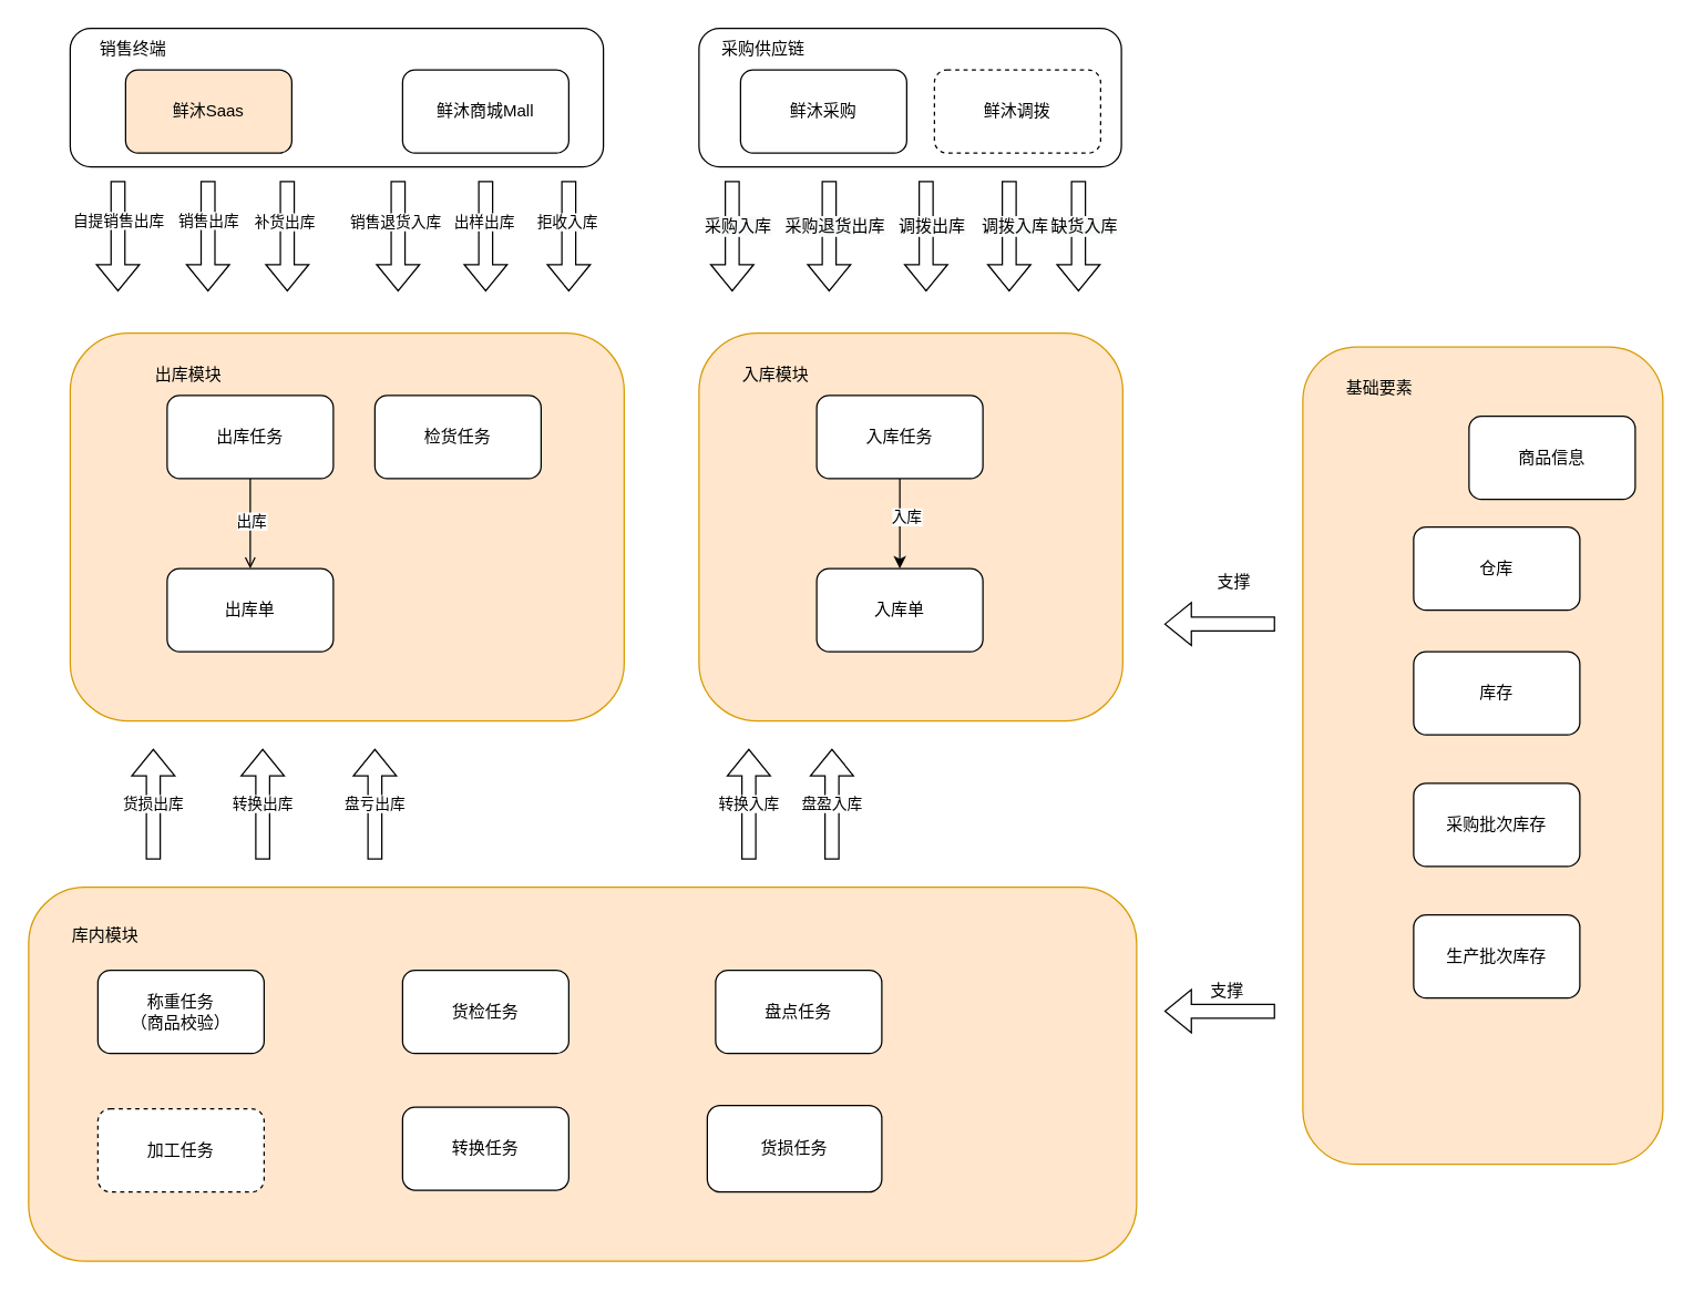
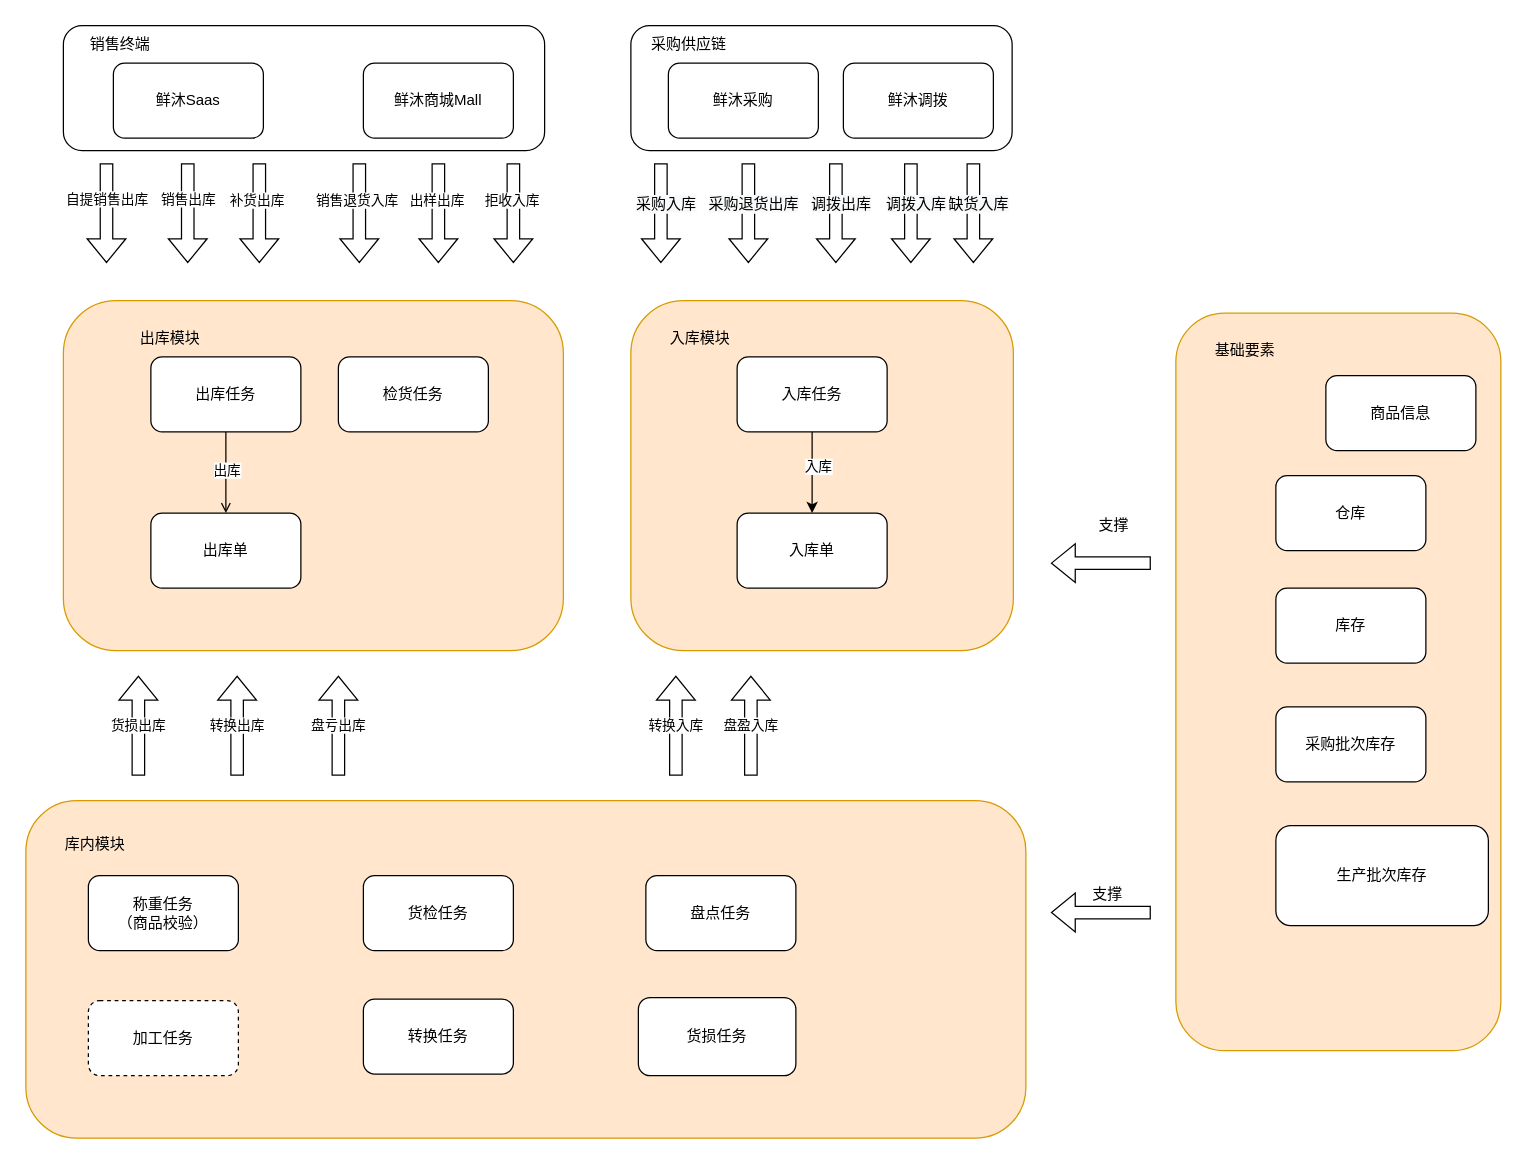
  <mxCell id="0" />
  <mxCell id="1" parent="0" />
  <mxCell id="2" value="" style="rounded=1;whiteSpace=wrap;html=1;fillColor=#ffe6cc;strokeColor=#d79b00;" vertex="1" parent="1"><mxGeometry x="20" y="640" width="800" height="270" as="geometry" /></mxCell>
  <mxCell id="3" value="" style="rounded=1;whiteSpace=wrap;html=1;" vertex="1" parent="1"><mxGeometry x="504" y="20" width="305" height="100" as="geometry" /></mxCell>
  <mxCell id="4" value="" style="rounded=1;whiteSpace=wrap;html=1;" vertex="1" parent="1"><mxGeometry x="50" y="20" width="385" height="100" as="geometry" /></mxCell>
  <mxCell id="5" value="" style="rounded=1;whiteSpace=wrap;html=1;fillColor=#ffe6cc;strokeColor=#d79b00;" vertex="1" parent="1"><mxGeometry x="504" y="240" width="306" height="280" as="geometry" /></mxCell>
- <mxCell id="6" value="鲜沐Saas" style="rounded=1;whiteSpace=wrap;html=1;fillColor=#ffe6cc;" vertex="1" parent="1"><mxGeometry y="50" width="120" height="60" as="geometry" x="90" /></mxCell>
+ <mxCell id="6" value="鲜沐Saas" style="rounded=1;whiteSpace=wrap;html=1;" vertex="1" parent="1"><mxGeometry y="50" width="120" height="60" as="geometry" x="90" /></mxCell>
  <mxCell id="7" value="鲜沐商城Mall" style="rounded=1;whiteSpace=wrap;html=1;" vertex="1" parent="1"><mxGeometry x="290" y="50" width="120" height="60" as="geometry" /></mxCell>
  <mxCell id="8" value="鲜沐采购" style="rounded=1;whiteSpace=wrap;html=1;" vertex="1" parent="1"><mxGeometry x="534" y="50" width="120" height="60" as="geometry" /></mxCell>
- <mxCell id="9" value="鲜沐调拨" style="rounded=1;whiteSpace=wrap;html=1;dashed=1;" vertex="1" parent="1"><mxGeometry x="674" y="50" width="120" height="60" as="geometry" /></mxCell>
+ <mxCell id="9" value="鲜沐调拨" style="rounded=1;whiteSpace=wrap;html=1;" vertex="1" parent="1"><mxGeometry x="674" y="50" width="120" height="60" as="geometry" /></mxCell>
  <mxCell id="10" value="" style="rounded=1;whiteSpace=wrap;html=1;fillColor=#ffe6cc;strokeColor=#d79b00;" vertex="1" parent="1"><mxGeometry x="50" y="240" width="400" height="280" as="geometry" /></mxCell>
  <mxCell id="11" style="edgeStyle=orthogonalEdgeStyle;rounded=0;orthogonalLoop=1;jettySize=auto;html=1;exitX=0.5;exitY=1;exitDx=0;exitDy=0;endArrow=open;" edge="1" parent="1" source="13" target="19"><mxGeometry relative="1" as="geometry" /></mxCell>
  <mxCell id="12" value="出库" style="edgeLabel;html=1;align=center;verticalAlign=middle;resizable=0;points=[];" vertex="1" connectable="0" parent="11"><mxGeometry x="-0.123" relative="1" as="geometry"><mxPoint y="1" as="offset" /></mxGeometry></mxCell>
  <mxCell id="13" value="出库任务" style="rounded=1;whiteSpace=wrap;html=1;" vertex="1" parent="1"><mxGeometry x="120" y="285" width="120" height="60" as="geometry" /></mxCell>
  <mxCell id="14" style="edgeStyle=orthogonalEdgeStyle;rounded=0;orthogonalLoop=1;jettySize=auto;html=1;exitX=0.5;exitY=1;exitDx=0;exitDy=0;" edge="1" parent="1" source="16" target="20"><mxGeometry relative="1" as="geometry" /></mxCell>
  <mxCell id="15" value="入库" style="edgeLabel;html=1;align=center;verticalAlign=middle;resizable=0;points=[];" vertex="1" connectable="0" parent="14"><mxGeometry x="-0.215" y="4" relative="1" as="geometry"><mxPoint y="1" as="offset" /></mxGeometry></mxCell>
  <mxCell id="16" value="入库任务" style="rounded=1;whiteSpace=wrap;html=1;" vertex="1" parent="1"><mxGeometry x="589" y="285" width="120" height="60" as="geometry" /></mxCell>
  <mxCell id="17" value="出库模块" style="text;html=1;align=center;verticalAlign=middle;resizable=0;points=[];autosize=1;strokeColor=none;fillColor=none;" vertex="1" parent="1"><mxGeometry x="100" y="255" width="70" height="30" as="geometry" /></mxCell>
  <mxCell id="18" value="入库模块" style="text;html=1;align=center;verticalAlign=middle;resizable=0;points=[];autosize=1;strokeColor=none;fillColor=none;" vertex="1" parent="1"><mxGeometry x="524" y="255" width="70" height="30" as="geometry" /></mxCell>
  <mxCell id="19" value="出库单" style="rounded=1;whiteSpace=wrap;html=1;" vertex="1" parent="1"><mxGeometry x="120" y="410" width="120" height="60" as="geometry" /></mxCell>
  <mxCell id="20" value="入库单" style="rounded=1;whiteSpace=wrap;html=1;" vertex="1" parent="1"><mxGeometry x="589" y="410" width="120" height="60" as="geometry" /></mxCell>
  <mxCell id="21" value="" style="shape=flexArrow;endArrow=classic;html=1;rounded=0;" edge="1" parent="1"><mxGeometry width="50" height="50" relative="1" as="geometry"><mxPoint x="149.5" y="130" as="sourcePoint" /><mxPoint x="149.5" y="210" as="targetPoint" /></mxGeometry></mxCell>
  <mxCell id="22" value="销售出库" style="edgeLabel;html=1;align=center;verticalAlign=middle;resizable=0;points=[];" vertex="1" connectable="0" parent="21"><mxGeometry x="-0.3" relative="1" as="geometry"><mxPoint as="offset" /></mxGeometry></mxCell>
  <mxCell id="23" value="" style="shape=flexArrow;endArrow=classic;html=1;rounded=0;" edge="1" parent="1"><mxGeometry width="50" height="50" relative="1" as="geometry"><mxPoint x="206.75" y="130" as="sourcePoint" /><mxPoint x="206.75" y="210" as="targetPoint" /></mxGeometry></mxCell>
  <mxCell id="24" value="补货出库" style="edgeLabel;html=1;align=center;verticalAlign=middle;resizable=0;points=[];" vertex="1" connectable="0" parent="23"><mxGeometry x="-0.275" y="-2" relative="1" as="geometry"><mxPoint as="offset" /></mxGeometry></mxCell>
  <mxCell id="25" value="" style="shape=flexArrow;endArrow=classic;html=1;rounded=0;" edge="1" parent="1"><mxGeometry width="50" height="50" relative="1" as="geometry"><mxPoint x="528" y="130" as="sourcePoint" /><mxPoint x="528" y="210" as="targetPoint" /></mxGeometry></mxCell>
  <mxCell id="26" value="&lt;span style=&quot;font-size: 12px; background-color: rgb(248, 249, 250);&quot;&gt;采购入库&lt;/span&gt;" style="edgeLabel;html=1;align=center;verticalAlign=middle;resizable=0;points=[];" vertex="1" connectable="0" parent="25"><mxGeometry x="-0.2" y="3" relative="1" as="geometry"><mxPoint as="offset" /></mxGeometry></mxCell>
  <mxCell id="27" value="" style="shape=flexArrow;endArrow=classic;html=1;rounded=0;" edge="1" parent="1"><mxGeometry width="50" height="50" relative="1" as="geometry"><mxPoint x="286.75" y="130" as="sourcePoint" /><mxPoint x="286.75" y="210" as="targetPoint" /></mxGeometry></mxCell>
  <mxCell id="28" value="销售退货入库" style="edgeLabel;html=1;align=center;verticalAlign=middle;resizable=0;points=[];" vertex="1" connectable="0" parent="27"><mxGeometry x="-0.275" y="-2" relative="1" as="geometry"><mxPoint as="offset" /></mxGeometry></mxCell>
  <mxCell id="29" value="" style="shape=flexArrow;endArrow=classic;html=1;rounded=0;" edge="1" parent="1"><mxGeometry width="50" height="50" relative="1" as="geometry"><mxPoint x="598" y="130" as="sourcePoint" /><mxPoint x="598" y="210" as="targetPoint" /></mxGeometry></mxCell>
  <mxCell id="30" value="&lt;span style=&quot;font-size: 12px; background-color: rgb(248, 249, 250);&quot;&gt;采购退货出库&lt;/span&gt;" style="edgeLabel;html=1;align=center;verticalAlign=middle;resizable=0;points=[];" vertex="1" connectable="0" parent="29"><mxGeometry x="-0.2" y="3" relative="1" as="geometry"><mxPoint as="offset" /></mxGeometry></mxCell>
  <mxCell id="31" value="" style="shape=flexArrow;endArrow=classic;html=1;rounded=0;" edge="1" parent="1"><mxGeometry width="50" height="50" relative="1" as="geometry"><mxPoint x="668" y="130" as="sourcePoint" /><mxPoint x="668" y="210" as="targetPoint" /></mxGeometry></mxCell>
  <mxCell id="32" value="&lt;span style=&quot;font-size: 12px; background-color: rgb(248, 249, 250);&quot;&gt;调拨出库&lt;/span&gt;" style="edgeLabel;html=1;align=center;verticalAlign=middle;resizable=0;points=[];" vertex="1" connectable="0" parent="31"><mxGeometry x="-0.2" y="3" relative="1" as="geometry"><mxPoint as="offset" /></mxGeometry></mxCell>
  <mxCell id="33" value="" style="shape=flexArrow;endArrow=classic;html=1;rounded=0;" edge="1" parent="1"><mxGeometry width="50" height="50" relative="1" as="geometry"><mxPoint x="728" y="130" as="sourcePoint" /><mxPoint x="728" y="210" as="targetPoint" /></mxGeometry></mxCell>
  <mxCell id="34" value="&lt;span style=&quot;font-size: 12px; background-color: rgb(248, 249, 250);&quot;&gt;调拨入库&lt;/span&gt;" style="edgeLabel;html=1;align=center;verticalAlign=middle;resizable=0;points=[];" vertex="1" connectable="0" parent="33"><mxGeometry x="-0.2" y="3" relative="1" as="geometry"><mxPoint as="offset" /></mxGeometry></mxCell>
  <mxCell id="35" value="检货任务" style="rounded=1;whiteSpace=wrap;html=1;" vertex="1" parent="1"><mxGeometry x="270" y="285" width="120" height="60" as="geometry" /></mxCell>
  <mxCell id="36" value="货损任务" style="rounded=1;whiteSpace=wrap;html=1;" vertex="1" parent="1"><mxGeometry x="510" y="797.5" width="126" height="62.5" as="geometry" /></mxCell>
  <mxCell id="37" value="" style="shape=flexArrow;endArrow=classic;html=1;rounded=0;" edge="1" parent="1"><mxGeometry width="50" height="50" relative="1" as="geometry"><mxPoint x="778" y="130" as="sourcePoint" /><mxPoint x="778" y="210" as="targetPoint" /></mxGeometry></mxCell>
  <mxCell id="38" value="&lt;span style=&quot;font-size: 12px; background-color: rgb(248, 249, 250);&quot;&gt;缺货入库&lt;/span&gt;" style="edgeLabel;html=1;align=center;verticalAlign=middle;resizable=0;points=[];" vertex="1" connectable="0" parent="37"><mxGeometry x="-0.2" y="3" relative="1" as="geometry"><mxPoint as="offset" /></mxGeometry></mxCell>
  <mxCell id="39" value="库内模块" style="text;html=1;align=center;verticalAlign=middle;resizable=0;points=[];autosize=1;strokeColor=none;fillColor=none;" vertex="1" parent="1"><mxGeometry x="40" y="660" width="70" height="30" as="geometry" /></mxCell>
  <mxCell id="40" value="货检任务" style="rounded=1;whiteSpace=wrap;html=1;" vertex="1" parent="1"><mxGeometry x="290" y="700" width="120" height="60" as="geometry" /></mxCell>
  <mxCell id="41" value="转换任务" style="rounded=1;whiteSpace=wrap;html=1;" vertex="1" parent="1"><mxGeometry x="290" y="798.75" width="120" height="60" as="geometry" /></mxCell>
  <mxCell id="42" value="盘点任务" style="rounded=1;whiteSpace=wrap;html=1;" vertex="1" parent="1"><mxGeometry x="516" y="700" width="120" height="60" as="geometry" /></mxCell>
  <mxCell id="43" value="加工任务" style="rounded=1;whiteSpace=wrap;html=1;dashed=1;" vertex="1" parent="1"><mxGeometry x="70" y="800" width="120" height="60" as="geometry" /></mxCell>
  <mxCell id="44" value="称重任务&lt;br&gt;（商品校验）" style="rounded=1;whiteSpace=wrap;html=1;" vertex="1" parent="1"><mxGeometry x="70" y="700" width="120" height="60" as="geometry" /></mxCell>
  <mxCell id="45" value="" style="rounded=1;whiteSpace=wrap;html=1;fillColor=#ffe6cc;strokeColor=#d79b00;" vertex="1" parent="1"><mxGeometry x="940" y="250" width="260" height="590" as="geometry" /></mxCell>
  <mxCell id="46" value="基础要素" style="text;html=1;align=center;verticalAlign=middle;resizable=0;points=[];autosize=1;strokeColor=none;fillColor=none;" vertex="1" parent="1"><mxGeometry x="960" y="265" width="70" height="30" as="geometry" /></mxCell>
  <mxCell id="47" value="商品信息" style="rounded=1;whiteSpace=wrap;html=1;" vertex="1" parent="1"><mxGeometry x="1060" y="300" width="120" height="60" as="geometry" /></mxCell>
  <mxCell id="48" value="仓库" style="rounded=1;whiteSpace=wrap;html=1;" vertex="1" parent="1"><mxGeometry x="1020" y="380" width="120" height="60" as="geometry" /></mxCell>
  <mxCell id="49" value="库存" style="rounded=1;whiteSpace=wrap;html=1;" vertex="1" parent="1"><mxGeometry x="1020" y="470" width="120" height="60" as="geometry" /></mxCell>
  <mxCell id="50" value="采购批次库存" style="rounded=1;whiteSpace=wrap;html=1;" vertex="1" parent="1"><mxGeometry x="1020" y="565" width="120" height="60" as="geometry" /></mxCell>
- <mxCell id="51" value="生产批次库存" style="rounded=1;whiteSpace=wrap;html=1;" vertex="1" parent="1"><mxGeometry x="1020" y="660" width="120" height="60" as="geometry" /></mxCell>
+ <mxCell id="51" value="生产批次库存" style="rounded=1;whiteSpace=wrap;html=1;" vertex="1" parent="1"><mxGeometry x="1020" y="660" width="170" height="80" as="geometry" /></mxCell>
  <mxCell id="52" value="销售终端" style="text;html=1;align=center;verticalAlign=middle;resizable=0;points=[];autosize=1;strokeColor=none;fillColor=none;" vertex="1" parent="1"><mxGeometry x="60" y="20" width="70" height="30" as="geometry" /></mxCell>
  <mxCell id="53" value="采购供应链" style="text;html=1;align=center;verticalAlign=middle;resizable=0;points=[];autosize=1;strokeColor=none;fillColor=none;" vertex="1" parent="1"><mxGeometry x="510" y="20" width="80" height="30" as="geometry" /></mxCell>
  <mxCell id="54" value="" style="shape=flexArrow;endArrow=classic;html=1;rounded=0;" edge="1" parent="1"><mxGeometry width="50" height="50" relative="1" as="geometry"><mxPoint x="350" y="130" as="sourcePoint" /><mxPoint x="350" y="210" as="targetPoint" /></mxGeometry></mxCell>
  <mxCell id="55" value="出样出库" style="edgeLabel;html=1;align=center;verticalAlign=middle;resizable=0;points=[];" vertex="1" connectable="0" parent="54"><mxGeometry x="-0.275" y="-2" relative="1" as="geometry"><mxPoint as="offset" /></mxGeometry></mxCell>
  <mxCell id="56" value="" style="shape=flexArrow;endArrow=classic;html=1;rounded=0;" edge="1" parent="1"><mxGeometry width="50" height="50" relative="1" as="geometry"><mxPoint x="84.5" y="130" as="sourcePoint" /><mxPoint x="84.5" y="210" as="targetPoint" /></mxGeometry></mxCell>
  <mxCell id="57" value="自提销售出库" style="edgeLabel;html=1;align=center;verticalAlign=middle;resizable=0;points=[];" vertex="1" connectable="0" parent="56"><mxGeometry x="-0.3" relative="1" as="geometry"><mxPoint as="offset" /></mxGeometry></mxCell>
  <mxCell id="58" value="" style="shape=flexArrow;endArrow=classic;html=1;rounded=0;" edge="1" parent="1"><mxGeometry width="50" height="50" relative="1" as="geometry"><mxPoint x="920" y="450" as="sourcePoint" /><mxPoint x="840" y="450" as="targetPoint" /></mxGeometry></mxCell>
  <mxCell id="59" value="支撑" style="text;html=1;align=center;verticalAlign=middle;resizable=0;points=[];autosize=1;strokeColor=none;fillColor=none;" vertex="1" parent="1"><mxGeometry x="865" y="405" width="50" height="30" as="geometry" /></mxCell>
  <mxCell id="60" value="" style="shape=flexArrow;endArrow=classic;html=1;rounded=0;" edge="1" parent="1"><mxGeometry width="50" height="50" relative="1" as="geometry"><mxPoint x="920" y="729.5" as="sourcePoint" /><mxPoint x="840" y="729.5" as="targetPoint" /></mxGeometry></mxCell>
  <mxCell id="61" value="货损出库" style="shape=flexArrow;endArrow=classic;html=1;rounded=0;" edge="1" parent="1"><mxGeometry width="50" height="50" relative="1" as="geometry"><mxPoint x="110" y="620" as="sourcePoint" /><mxPoint x="110" y="540" as="targetPoint" /></mxGeometry></mxCell>
  <mxCell id="62" value="转换出库" style="shape=flexArrow;endArrow=classic;html=1;rounded=0;" edge="1" parent="1"><mxGeometry width="50" height="50" relative="1" as="geometry"><mxPoint x="189" y="620" as="sourcePoint" /><mxPoint x="189" y="540" as="targetPoint" /></mxGeometry></mxCell>
  <mxCell id="63" value="转换入库" style="shape=flexArrow;endArrow=classic;html=1;rounded=0;" edge="1" parent="1"><mxGeometry width="50" height="50" relative="1" as="geometry"><mxPoint x="540" y="620" as="sourcePoint" /><mxPoint x="540" y="540" as="targetPoint" /></mxGeometry></mxCell>
  <mxCell id="64" value="盘亏出库" style="shape=flexArrow;endArrow=classic;html=1;rounded=0;" edge="1" parent="1"><mxGeometry width="50" height="50" relative="1" as="geometry"><mxPoint x="270" y="620" as="sourcePoint" /><mxPoint x="270" y="540" as="targetPoint" /></mxGeometry></mxCell>
  <mxCell id="65" value="盘盈入库" style="shape=flexArrow;endArrow=classic;html=1;rounded=0;" edge="1" parent="1"><mxGeometry width="50" height="50" relative="1" as="geometry"><mxPoint x="600" y="620" as="sourcePoint" /><mxPoint x="600" y="540" as="targetPoint" /></mxGeometry></mxCell>
  <mxCell id="66" value="" style="shape=flexArrow;endArrow=classic;html=1;rounded=0;" edge="1" parent="1"><mxGeometry width="50" height="50" relative="1" as="geometry"><mxPoint x="410" y="130" as="sourcePoint" /><mxPoint x="410" y="210" as="targetPoint" /></mxGeometry></mxCell>
  <mxCell id="67" value="拒收入库" style="edgeLabel;html=1;align=center;verticalAlign=middle;resizable=0;points=[];" vertex="1" connectable="0" parent="66"><mxGeometry x="-0.275" y="-2" relative="1" as="geometry"><mxPoint as="offset" /></mxGeometry></mxCell>
  <mxCell id="68" value="支撑" style="text;html=1;align=center;verticalAlign=middle;resizable=0;points=[];autosize=1;strokeColor=none;fillColor=none;" vertex="1" parent="1"><mxGeometry x="860" y="700" width="50" height="30" as="geometry" /></mxCell>
